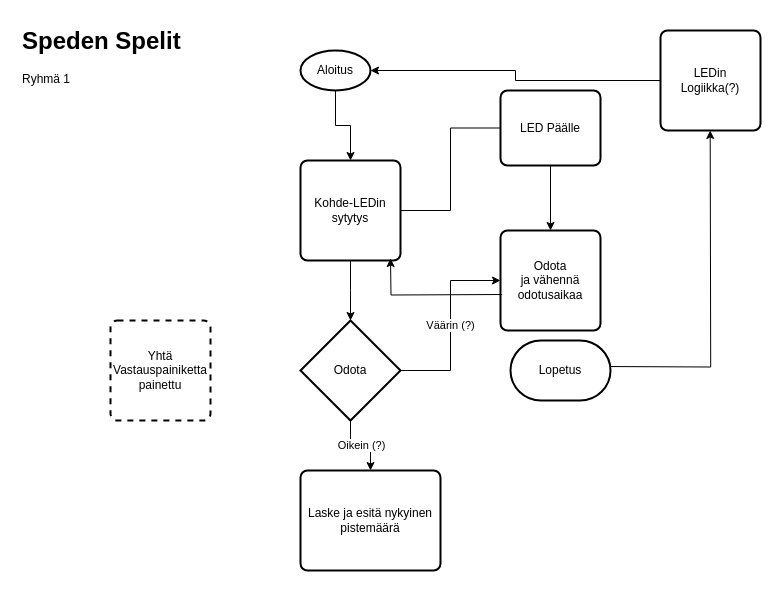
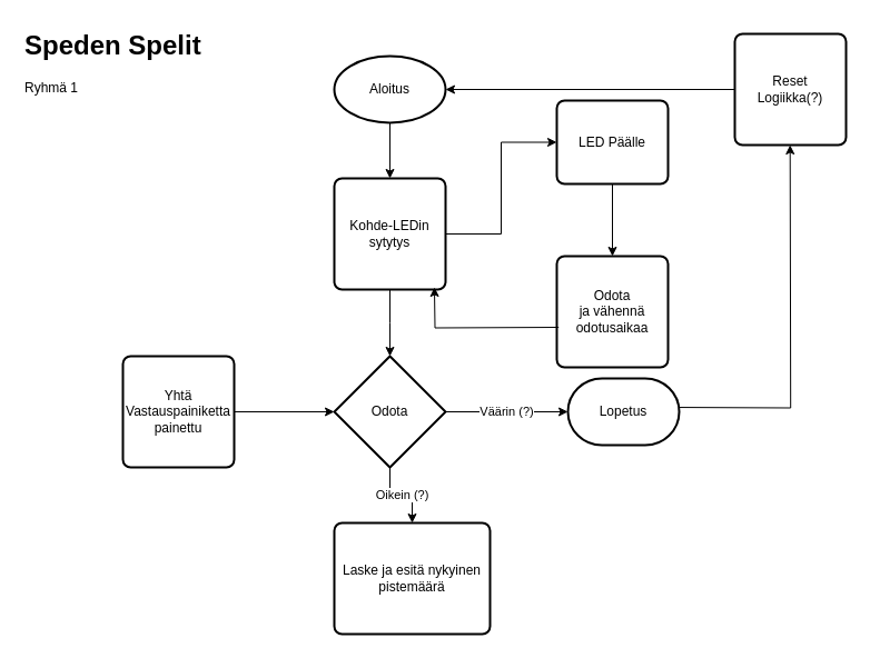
  <mxCell id="0" />
  <mxCell id="1" parent="0" />
  <mxCell id="2" value="" style="edgeStyle=orthogonalEdgeStyle;rounded=0;orthogonalLoop=1;jettySize=auto;html=1;" parent="1" source="3" target="6" edge="1"><mxGeometry relative="1" as="geometry" /></mxCell>
- <mxCell id="3" value="Aloitus" style="strokeWidth=2;html=1;shape=mxgraph.flowchart.start_1;whiteSpace=wrap;" parent="1" vertex="1"><mxGeometry x="300" y="50" width="70" height="40" as="geometry" /></mxCell>
- <mxCell id="4" style="edgeStyle=orthogonalEdgeStyle;rounded=0;orthogonalLoop=1;jettySize=auto;html=1;endArrow=none;" parent="1" source="6" target="8" edge="1"><mxGeometry relative="1" as="geometry"><mxPoint x="350" y="340" as="targetPoint" /></mxGeometry></mxCell>
+ <mxCell id="3" value="Aloitus" style="strokeWidth=2;html=1;shape=mxgraph.flowchart.start_1;whiteSpace=wrap;" parent="1" vertex="1"><mxGeometry x="300" y="50" width="100" height="60" as="geometry" /></mxCell>
+ <mxCell id="4" style="edgeStyle=orthogonalEdgeStyle;rounded=0;orthogonalLoop=1;jettySize=auto;html=1;" parent="1" source="6" target="8" edge="1"><mxGeometry relative="1" as="geometry"><mxPoint x="350" y="340" as="targetPoint" /></mxGeometry></mxCell>
  <mxCell id="5" style="edgeStyle=orthogonalEdgeStyle;rounded=0;orthogonalLoop=1;jettySize=auto;html=1;entryX=0.5;entryY=0;entryDx=0;entryDy=0;" parent="1" source="6" edge="1"><mxGeometry relative="1" as="geometry"><mxPoint x="350" y="320" as="targetPoint" /></mxGeometry></mxCell>
  <mxCell id="6" value="Kohde-LEDin&lt;br&gt;sytytys" style="rounded=1;whiteSpace=wrap;html=1;absoluteArcSize=1;arcSize=14;strokeWidth=2;" parent="1" vertex="1"><mxGeometry x="300" y="160" width="100" height="100" as="geometry" /></mxCell>
  <mxCell id="7" value="" style="edgeStyle=orthogonalEdgeStyle;rounded=0;orthogonalLoop=1;jettySize=auto;html=1;" parent="1" source="8" target="20" edge="1"><mxGeometry relative="1" as="geometry" /></mxCell>
  <mxCell id="8" value="LED Päälle" style="rounded=1;whiteSpace=wrap;html=1;absoluteArcSize=1;arcSize=14;strokeWidth=2;" parent="1" vertex="1"><mxGeometry x="500" y="90" width="100" height="75" as="geometry" /></mxCell>
- <mxCell id="10" value="Yhtä Vastauspainiketta&lt;br&gt;painettu" style="rounded=1;whiteSpace=wrap;html=1;absoluteArcSize=1;arcSize=14;strokeWidth=2;dashed=1;" parent="1" vertex="1"><mxGeometry x="110" y="320" width="100" height="100" as="geometry" /></mxCell>
- <mxCell id="11" value="Väärin (?)" style="edgeStyle=orthogonalEdgeStyle;rounded=0;orthogonalLoop=1;jettySize=auto;html=1;" parent="1" source="14" target="20" edge="1"><mxGeometry relative="1" as="geometry" /></mxCell>
+ <mxCell id="9" value="" style="edgeStyle=orthogonalEdgeStyle;rounded=0;orthogonalLoop=1;jettySize=auto;html=1;" parent="1" source="10" target="14" edge="1"><mxGeometry relative="1" as="geometry" /></mxCell>
+ <mxCell id="10" value="Yhtä Vastauspainiketta&lt;br&gt;painettu" style="rounded=1;whiteSpace=wrap;html=1;absoluteArcSize=1;arcSize=14;strokeWidth=2;" parent="1" vertex="1"><mxGeometry x="110" y="320" width="100" height="100" as="geometry" /></mxCell>
+ <mxCell id="11" value="Väärin (?)" style="edgeStyle=orthogonalEdgeStyle;rounded=0;orthogonalLoop=1;jettySize=auto;html=1;" parent="1" source="14" target="17" edge="1"><mxGeometry relative="1" as="geometry" /></mxCell>
  <mxCell id="12" value="" style="edgeStyle=orthogonalEdgeStyle;rounded=0;orthogonalLoop=1;jettySize=auto;html=1;" parent="1" source="14" target="15" edge="1"><mxGeometry relative="1" as="geometry" /></mxCell>
  <mxCell id="13" value="Oikein (?)" style="edgeLabel;html=1;align=center;verticalAlign=middle;resizable=0;points=[];" parent="12" vertex="1" connectable="0"><mxGeometry y="1" relative="1" as="geometry"><mxPoint as="offset" /></mxGeometry></mxCell>
  <mxCell id="14" value="Odota" style="strokeWidth=2;html=1;shape=mxgraph.flowchart.decision;whiteSpace=wrap;" parent="1" vertex="1"><mxGeometry x="300" y="320" width="100" height="100" as="geometry" /></mxCell>
  <mxCell id="15" value="Laske ja esitä nykyinen pistemäärä" style="rounded=1;whiteSpace=wrap;html=1;absoluteArcSize=1;arcSize=14;strokeWidth=2;" parent="1" vertex="1"><mxGeometry x="300" y="470" width="140" height="100" as="geometry" /></mxCell>
  <mxCell id="16" style="edgeStyle=orthogonalEdgeStyle;rounded=0;orthogonalLoop=1;jettySize=auto;html=1;entryX=0.577;entryY=1.04;entryDx=0;entryDy=0;entryPerimeter=0;" parent="1" edge="1"><mxGeometry relative="1" as="geometry"><mxPoint x="709.7" y="130" as="targetPoint" /><mxPoint x="602" y="366" as="sourcePoint" /></mxGeometry></mxCell>
  <mxCell id="17" value="Lopetus" style="strokeWidth=2;html=1;shape=mxgraph.flowchart.terminator;whiteSpace=wrap;" parent="1" vertex="1"><mxGeometry x="510" y="340" width="100" height="60" as="geometry" /></mxCell>
  <mxCell id="18" style="edgeStyle=orthogonalEdgeStyle;rounded=0;orthogonalLoop=1;jettySize=auto;html=1;" parent="1" source="19" target="3" edge="1"><mxGeometry relative="1" as="geometry" /></mxCell>
- <mxCell id="19" value="&lt;div&gt;LEDin&lt;/div&gt;&lt;div&gt;Logiikka(?)&lt;/div&gt;" style="rounded=1;whiteSpace=wrap;html=1;absoluteArcSize=1;arcSize=14;strokeWidth=2;" parent="1" vertex="1"><mxGeometry x="660" y="30" width="100" height="100" as="geometry" /></mxCell>
+ <mxCell id="19" value="&lt;div&gt;Reset&lt;/div&gt;&lt;div&gt;Logiikka(?)&lt;/div&gt;" style="rounded=1;whiteSpace=wrap;html=1;absoluteArcSize=1;arcSize=14;strokeWidth=2;" parent="1" vertex="1"><mxGeometry x="660" y="30" width="100" height="100" as="geometry" /></mxCell>
  <mxCell id="20" value="Odota&lt;br&gt;ja vähennä odotusaikaa" style="rounded=1;whiteSpace=wrap;html=1;absoluteArcSize=1;arcSize=14;strokeWidth=2;" parent="1" vertex="1"><mxGeometry x="500" y="230" width="100" height="100" as="geometry" /></mxCell>
  <mxCell id="21" value="&lt;h1 style=&quot;margin-top: 0px;&quot;&gt;Speden Spelit&lt;/h1&gt;&lt;div&gt;Ryhmä 1&lt;/div&gt;" style="text;html=1;whiteSpace=wrap;overflow=hidden;rounded=0;" parent="1" vertex="1"><mxGeometry x="20" width="180" height="120" as="geometry" y="20" /></mxCell>
  <mxCell id="22" style="edgeStyle=orthogonalEdgeStyle;rounded=0;orthogonalLoop=1;jettySize=auto;html=1;exitX=0.017;exitY=0.64;exitDx=0;exitDy=0;exitPerimeter=0;" parent="1" edge="1"><mxGeometry relative="1" as="geometry"><mxPoint x="501.7" y="294" as="sourcePoint" /><mxPoint x="390" y="258" as="targetPoint" /></mxGeometry></mxCell>
